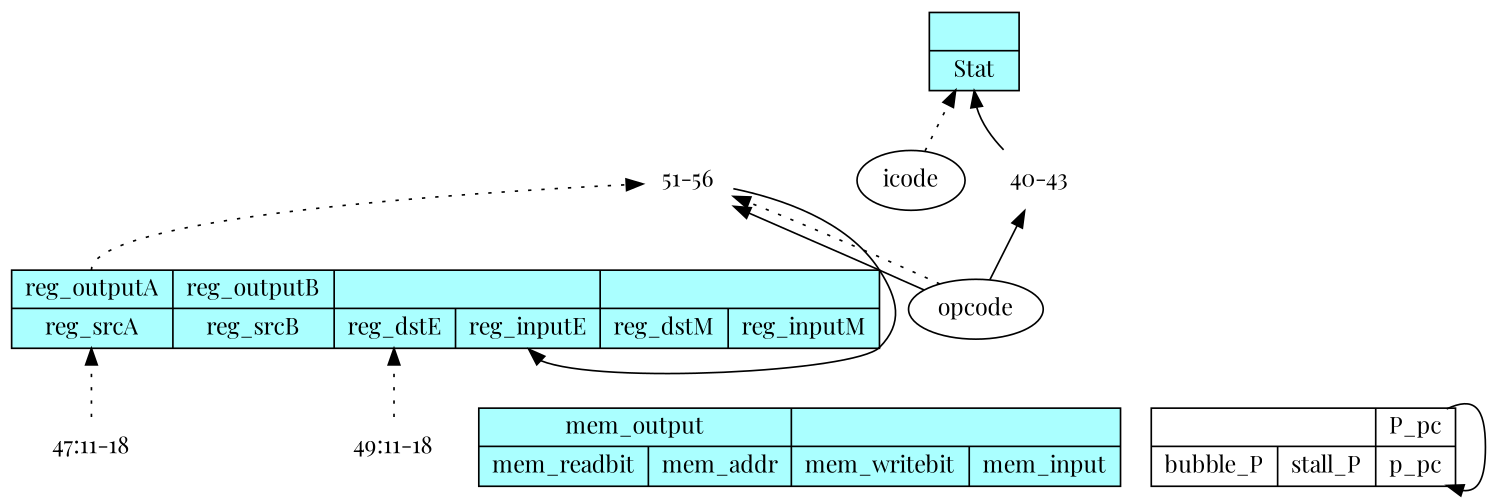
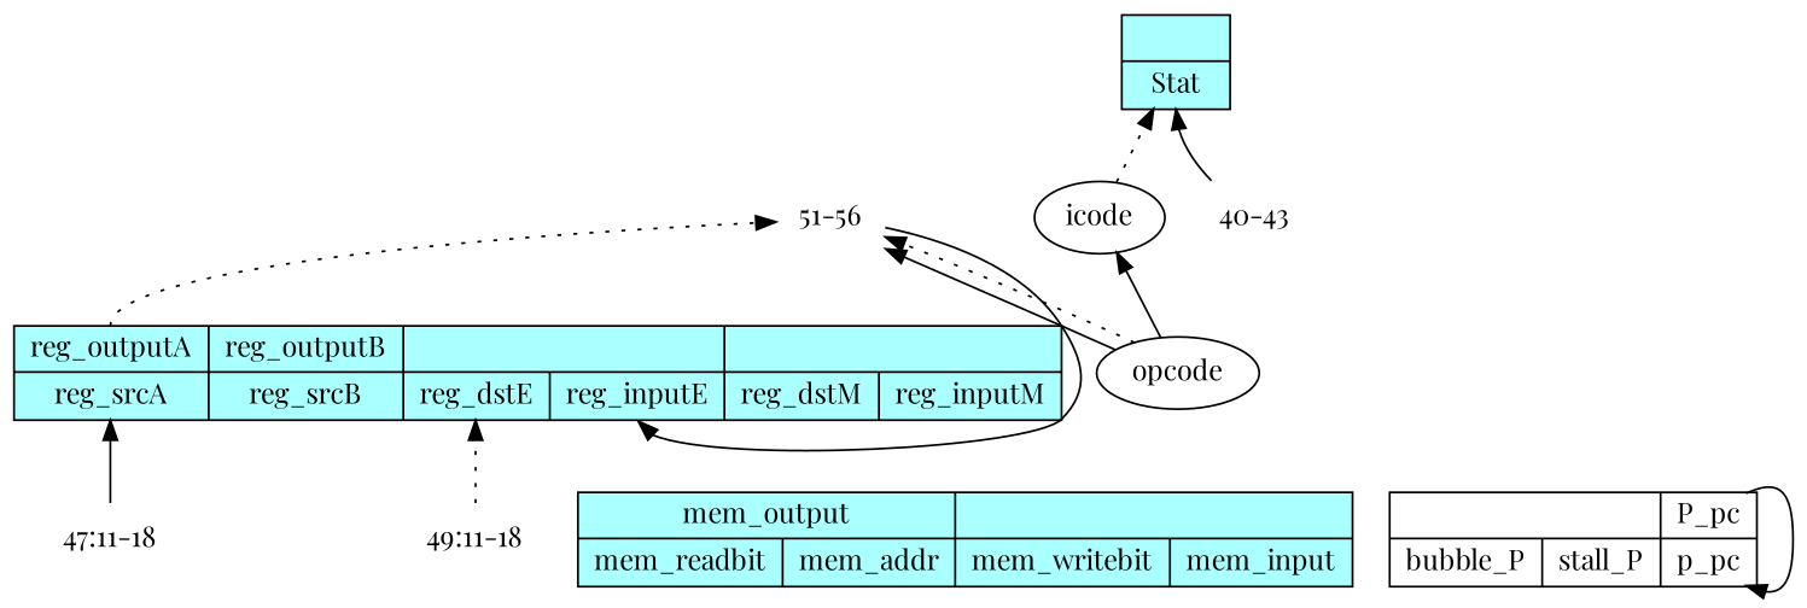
  digraph {
    fontname="Playfair Display"
    rankdir=BT
    node [fontname="Playfair Display" shape=record]
    edge [fontname="Playfair Display"]
    n1 [fillcolor="#aaffff" label="{<reg_outputA>reg_outputA|<reg_srcA>reg_srcA}|{<reg_outputB>reg_outputB|<reg_srcB>reg_srcB}|{|{<reg_dstE>reg_dstE|<reg_inputE>reg_inputE}}|{|{<reg_dstM>reg_dstM|<reg_inputM>reg_inputM}}" style=filled]
    n2 [label="51-56" shape=none]
    n3 [fillcolor="#aaffff" label="{<mem_output>mem_output|{<mem_readbit>mem_readbit|<mem_addr>mem_addr}}|{|{<mem_writebit>mem_writebit|<mem_input>mem_input}}" style=filled]
    opcode [shape=""]
    icode [shape=""]
    n6 [fillcolor="#aaffff" label="{|<Stat>Stat}" style=filled]
    n7 [label="{|{<bubble_P>bubble_P|<stall_P>stall_P}}|{<P_pc>P_pc|<p_pc>p_pc}"]
    n8 [label="40-43" shape=none]
    n9 [label="47:11-18" shape=none]
    n10 [label="49:11-18" shape=none]
    n1 -> n2 [style=dotted tailport=reg_outputA]
    n2 -> n1 [headport=reg_inputE]
    opcode -> n2
    opcode -> n2 [style=dotted]
-   opcode -> n8
+   opcode -> icode
    icode -> n6 [style=dotted]
    n7 -> n7 [headport=p_pc tailport=P_pc]
    n8 -> n6 [headport=Stat]
-   n9 -> n1 [headport=reg_srcA style=dotted]
+   n9 -> n1 [headport=reg_srcA]
    n10 -> n1 [headport=reg_dstE style=dotted]
  }
